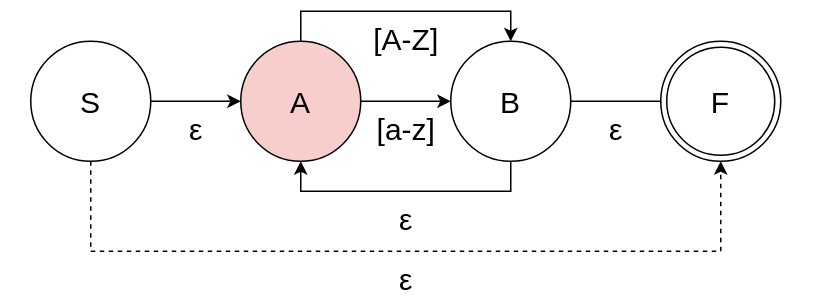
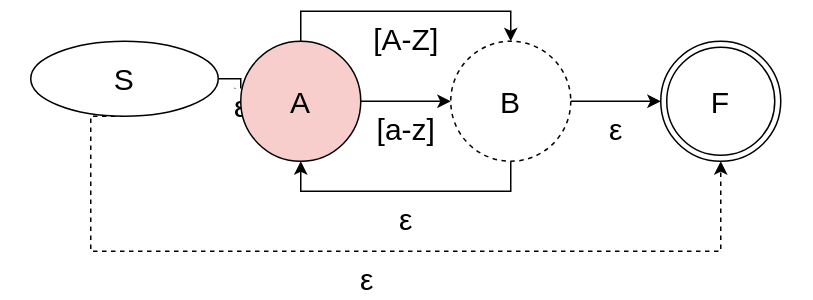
  <mxCell id="0" />
  <mxCell id="1" parent="0" />
  <mxCell id="2" value="ε" style="edgeStyle=orthogonalEdgeStyle;rounded=0;orthogonalLoop=1;jettySize=auto;html=1;exitX=1;exitY=0.5;exitDx=0;exitDy=0;entryX=0;entryY=0.5;entryDx=0;entryDy=0;fontSize=20;labelPosition=center;verticalLabelPosition=bottom;align=center;verticalAlign=top;" parent="1" source="4" target="7" edge="1"><mxGeometry relative="1" as="geometry" /></mxCell>
  <mxCell id="3" value="ε" style="edgeStyle=orthogonalEdgeStyle;rounded=0;orthogonalLoop=1;jettySize=auto;html=1;exitX=0.5;exitY=1;exitDx=0;exitDy=0;fontSize=20;labelPosition=center;verticalLabelPosition=bottom;align=center;verticalAlign=top;entryX=0.5;entryY=1;entryDx=0;entryDy=0;dashed=1;" parent="1" source="4" target="11" edge="1"><mxGeometry relative="1" as="geometry"><Array as="points"><mxPoint x="60" y="160" /><mxPoint x="480" y="160" /></Array><mxPoint x="480" y="100" as="targetPoint" /></mxGeometry></mxCell>
- <mxCell id="4" value="S" style="ellipse;whiteSpace=wrap;html=1;aspect=fixed;fontSize=20;" parent="1" vertex="1"><mxGeometry x="20" y="20" width="80" height="80" as="geometry" /></mxCell>
+ <mxCell id="4" value="S" style="ellipse;whiteSpace=wrap;html=1;aspect=fixed;fontSize=20;" parent="1" vertex="1"><mxGeometry x="20" y="20" width="125" height="50" as="geometry" /></mxCell>
  <mxCell id="5" value="[a-z]" style="edgeStyle=orthogonalEdgeStyle;rounded=0;orthogonalLoop=1;jettySize=auto;html=1;exitX=1;exitY=0.5;exitDx=0;exitDy=0;fontSize=20;labelPosition=center;verticalLabelPosition=bottom;align=center;verticalAlign=top;" parent="1" source="7" target="10" edge="1"><mxGeometry relative="1" as="geometry" /></mxCell>
  <mxCell id="6" value="[A-Z]" style="edgeStyle=orthogonalEdgeStyle;rounded=0;orthogonalLoop=1;jettySize=auto;html=1;exitX=0.5;exitY=0;exitDx=0;exitDy=0;entryX=0.5;entryY=0;entryDx=0;entryDy=0;fontSize=20;labelPosition=center;verticalLabelPosition=bottom;align=center;verticalAlign=top;" parent="1" source="7" target="10" edge="1"><mxGeometry relative="1" as="geometry" /></mxCell>
  <mxCell id="7" value="A" style="ellipse;whiteSpace=wrap;html=1;aspect=fixed;fontSize=20;fillColor=#f8cecc;" parent="1" vertex="1"><mxGeometry x="160" y="20" width="80" height="80" as="geometry" /></mxCell>
- <mxCell id="8" value="ε" style="edgeStyle=orthogonalEdgeStyle;rounded=0;orthogonalLoop=1;jettySize=auto;html=1;exitX=1;exitY=0.5;exitDx=0;exitDy=0;fontSize=20;labelPosition=center;verticalLabelPosition=bottom;align=center;verticalAlign=top;entryX=0;entryY=0.5;entryDx=0;entryDy=0;endArrow=none;" parent="1" source="10" target="11" edge="1"><mxGeometry relative="1" as="geometry"><mxPoint x="440" y="60" as="targetPoint" /></mxGeometry></mxCell>
+ <mxCell id="8" value="ε" style="edgeStyle=orthogonalEdgeStyle;rounded=0;orthogonalLoop=1;jettySize=auto;html=1;exitX=1;exitY=0.5;exitDx=0;exitDy=0;fontSize=20;labelPosition=center;verticalLabelPosition=bottom;align=center;verticalAlign=top;entryX=0;entryY=0.5;entryDx=0;entryDy=0;" parent="1" source="10" target="11" edge="1"><mxGeometry relative="1" as="geometry"><mxPoint x="440" y="60" as="targetPoint" /></mxGeometry></mxCell>
  <mxCell id="9" value="ε" style="edgeStyle=orthogonalEdgeStyle;rounded=0;orthogonalLoop=1;jettySize=auto;html=1;exitX=0.5;exitY=1;exitDx=0;exitDy=0;entryX=0.5;entryY=1;entryDx=0;entryDy=0;fontSize=20;labelPosition=center;verticalLabelPosition=bottom;align=center;verticalAlign=top;" parent="1" source="10" target="7" edge="1"><mxGeometry relative="1" as="geometry" /></mxCell>
- <mxCell id="10" value="B" style="ellipse;whiteSpace=wrap;html=1;aspect=fixed;fontSize=20;" parent="1" vertex="1"><mxGeometry x="300" y="20" width="80" height="80" as="geometry" /></mxCell>
+ <mxCell id="10" value="B" style="ellipse;whiteSpace=wrap;html=1;aspect=fixed;fontSize=20;dashed=1;" parent="1" vertex="1"><mxGeometry x="300" y="20" width="80" height="80" as="geometry" /></mxCell>
  <mxCell id="11" value="F" style="ellipse;shape=doubleEllipse;whiteSpace=wrap;html=1;aspect=fixed;fontSize=20;" vertex="1" parent="1"><mxGeometry x="440" y="20" width="80" height="80" as="geometry" /></mxCell>
